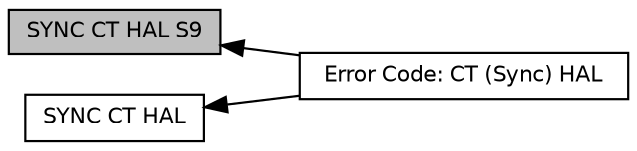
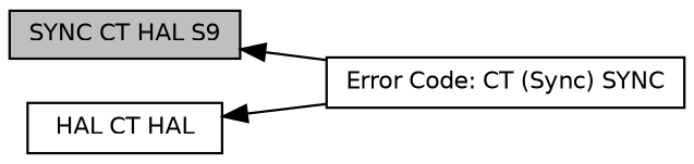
  digraph {
    rankdir=LR
    node [color=black fillcolor=white fontname=Helvetica fontsize=10 shape=record style=filled]
    edge [dir=back fontname=Helvetica fontsize=10 labelfontname=Helvetica labelfontsize=10 shape=plaintext style=solid]
-   n1 [height=0.2 label="Error Code: CT (Sync) HAL" width=0.4]
+   n1 [height=0.2 label="Error Code: CT (Sync) SYNC" width=0.4]
    n2 [fillcolor=grey75 fontcolor=black height=0.2 label="SYNC CT HAL S9" width=0.4]
-   n3 [height=0.2 label="SYNC CT HAL" width=0.4]
+   n3 [height=0.2 label="HAL CT HAL" width=0.4]
    n2 -> n1
    n3 -> n1
  }
